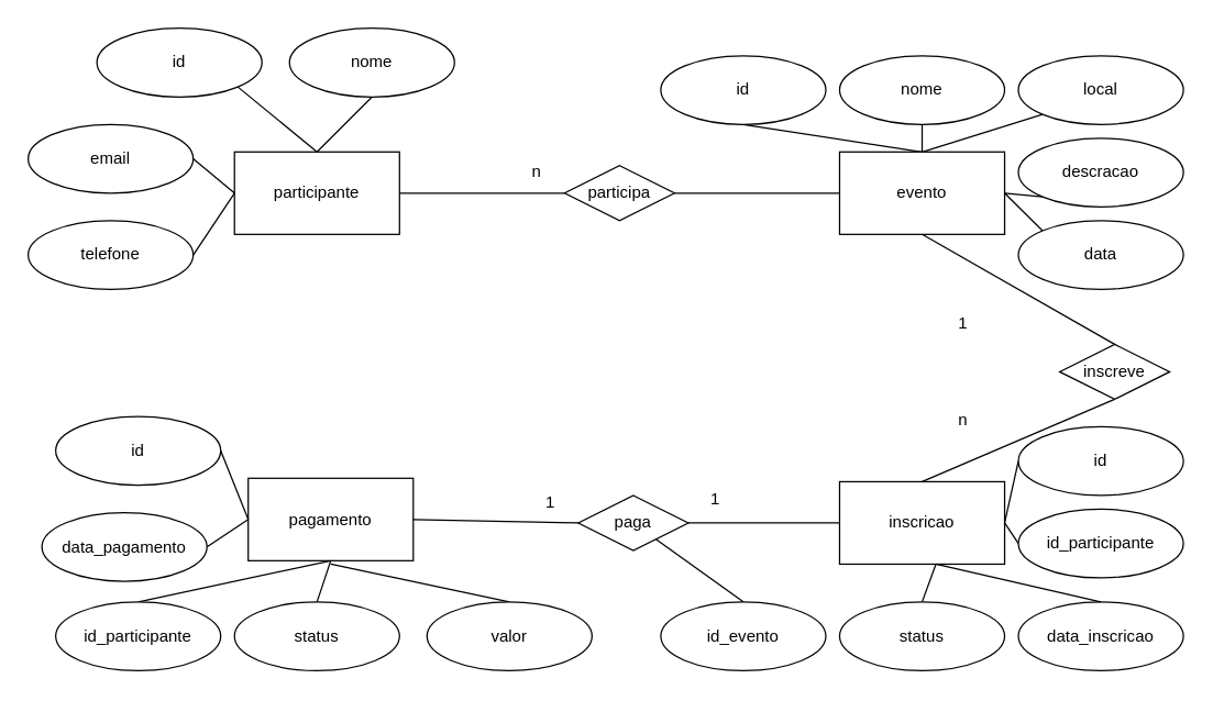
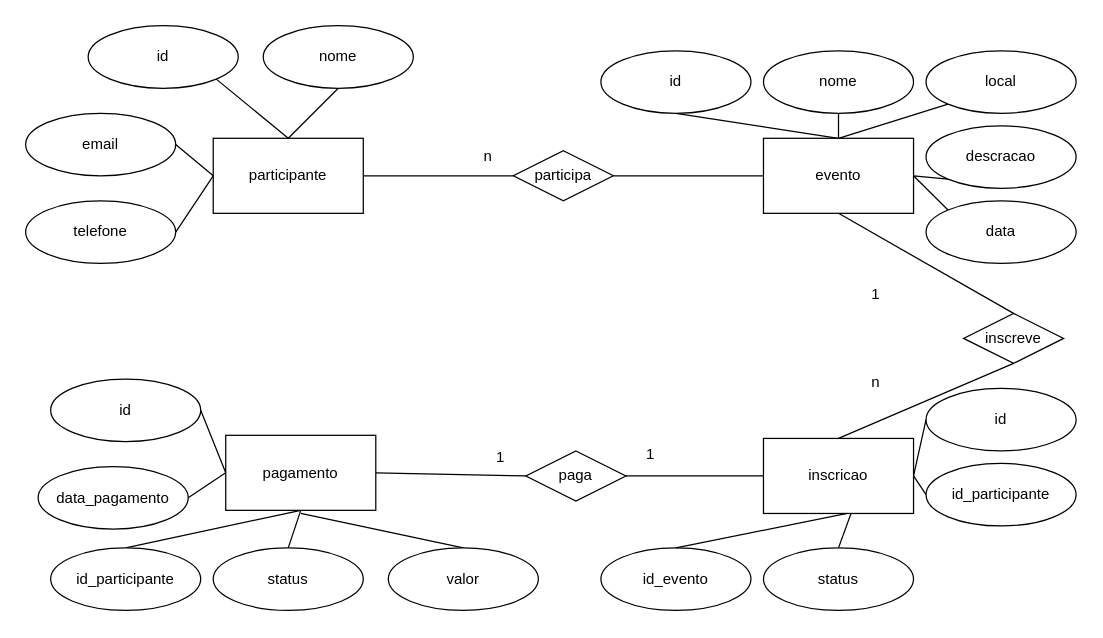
  <mxCell id="0" />
  <mxCell id="1" parent="0" />
  <mxCell id="2" style="edgeStyle=none;html=1;exitX=1;exitY=0.5;exitDx=0;exitDy=0;entryX=0;entryY=0.5;entryDx=0;entryDy=0;endArrow=none;endFill=0;" edge="1" parent="1" source="3" target="47"><mxGeometry relative="1" as="geometry" /></mxCell>
  <mxCell id="3" value="participante" style="rounded=0;whiteSpace=wrap;html=1;" vertex="1" parent="1"><mxGeometry x="170" y="110" width="120" height="60" as="geometry" /></mxCell>
  <mxCell id="4" style="edgeStyle=none;html=1;exitX=0.5;exitY=1;exitDx=0;exitDy=0;entryX=0.5;entryY=0;entryDx=0;entryDy=0;endArrow=none;endFill=0;" edge="1" parent="1" source="9" target="50"><mxGeometry relative="1" as="geometry" /></mxCell>
  <mxCell id="5" style="edgeStyle=none;html=1;exitX=0.5;exitY=0;exitDx=0;exitDy=0;entryX=0.5;entryY=1;entryDx=0;entryDy=0;endArrow=none;endFill=0;" edge="1" parent="1" source="9" target="20"><mxGeometry relative="1" as="geometry" /></mxCell>
  <mxCell id="6" style="edgeStyle=none;html=1;exitX=0.5;exitY=0;exitDx=0;exitDy=0;entryX=0.5;entryY=1;entryDx=0;entryDy=0;endArrow=none;endFill=0;" edge="1" parent="1" source="9" target="18"><mxGeometry relative="1" as="geometry" /></mxCell>
  <mxCell id="7" style="edgeStyle=none;html=1;exitX=0.5;exitY=0;exitDx=0;exitDy=0;entryX=0;entryY=1;entryDx=0;entryDy=0;endArrow=none;endFill=0;" edge="1" parent="1" source="9" target="19"><mxGeometry relative="1" as="geometry" /></mxCell>
  <mxCell id="8" style="edgeStyle=none;html=1;exitX=1;exitY=0.5;exitDx=0;exitDy=0;entryX=0;entryY=1;entryDx=0;entryDy=0;endArrow=none;endFill=0;" edge="1" parent="1" source="9" target="23"><mxGeometry relative="1" as="geometry" /></mxCell>
  <mxCell id="9" value="evento" style="rounded=0;whiteSpace=wrap;html=1;" vertex="1" parent="1"><mxGeometry x="610" y="110" width="120" height="60" as="geometry" /></mxCell>
  <mxCell id="10" style="edgeStyle=none;html=1;exitX=1;exitY=1;exitDx=0;exitDy=0;entryX=0.5;entryY=0;entryDx=0;entryDy=0;endArrow=none;endFill=0;" edge="1" parent="1" source="11" target="3"><mxGeometry relative="1" as="geometry" /></mxCell>
  <mxCell id="11" value="id" style="ellipse;whiteSpace=wrap;html=1;" vertex="1" parent="1"><mxGeometry x="70" y="20" width="120" height="50" as="geometry" /></mxCell>
  <mxCell id="12" style="edgeStyle=none;html=1;exitX=0.5;exitY=1;exitDx=0;exitDy=0;endArrow=none;endFill=0;" edge="1" parent="1" source="13"><mxGeometry relative="1" as="geometry"><mxPoint x="230" y="110" as="targetPoint" /></mxGeometry></mxCell>
  <mxCell id="13" value="nome" style="ellipse;whiteSpace=wrap;html=1;" vertex="1" parent="1"><mxGeometry x="210" y="20" width="120" height="50" as="geometry" /></mxCell>
  <mxCell id="14" style="edgeStyle=none;html=1;exitX=1;exitY=0.5;exitDx=0;exitDy=0;entryX=0;entryY=0.5;entryDx=0;entryDy=0;endArrow=none;endFill=0;" edge="1" parent="1" source="15" target="3"><mxGeometry relative="1" as="geometry" /></mxCell>
  <mxCell id="15" value="telefone" style="ellipse;whiteSpace=wrap;html=1;" vertex="1" parent="1"><mxGeometry x="20" y="160" width="120" height="50" as="geometry" /></mxCell>
  <mxCell id="16" style="edgeStyle=none;html=1;exitX=1;exitY=0.5;exitDx=0;exitDy=0;endArrow=none;endFill=0;" edge="1" parent="1" source="17"><mxGeometry relative="1" as="geometry"><mxPoint x="170" y="140" as="targetPoint" /></mxGeometry></mxCell>
  <mxCell id="17" value="email" style="ellipse;whiteSpace=wrap;html=1;" vertex="1" parent="1"><mxGeometry x="20" y="90" width="120" height="50" as="geometry" /></mxCell>
  <mxCell id="18" value="nome" style="ellipse;whiteSpace=wrap;html=1;" vertex="1" parent="1"><mxGeometry x="610" y="40" width="120" height="50" as="geometry" /></mxCell>
  <mxCell id="19" value="local" style="ellipse;whiteSpace=wrap;html=1;" vertex="1" parent="1"><mxGeometry x="740" y="40" width="120" height="50" as="geometry" /></mxCell>
  <mxCell id="20" value="id" style="ellipse;whiteSpace=wrap;html=1;" vertex="1" parent="1"><mxGeometry x="480" y="40" width="120" height="50" as="geometry" /></mxCell>
  <mxCell id="21" style="edgeStyle=none;html=1;exitX=0;exitY=0;exitDx=0;exitDy=0;endArrow=none;endFill=0;" edge="1" parent="1" source="22"><mxGeometry relative="1" as="geometry"><mxPoint x="730" y="140" as="targetPoint" /></mxGeometry></mxCell>
  <mxCell id="22" value="data" style="ellipse;whiteSpace=wrap;html=1;" vertex="1" parent="1"><mxGeometry x="740" y="160" width="120" height="50" as="geometry" /></mxCell>
  <mxCell id="23" value="descracao" style="ellipse;whiteSpace=wrap;html=1;" vertex="1" parent="1"><mxGeometry x="740" y="100" width="120" height="50" as="geometry" /></mxCell>
  <mxCell id="24" style="edgeStyle=none;html=1;exitX=0.5;exitY=0;exitDx=0;exitDy=0;entryX=0.5;entryY=1;entryDx=0;entryDy=0;endArrow=none;endFill=0;" edge="1" parent="1" source="27" target="50"><mxGeometry relative="1" as="geometry" /></mxCell>
  <mxCell id="25" style="edgeStyle=none;html=1;exitX=0;exitY=0.5;exitDx=0;exitDy=0;entryX=1;entryY=0.5;entryDx=0;entryDy=0;endArrow=none;endFill=0;" edge="1" parent="1" source="27" target="49"><mxGeometry relative="1" as="geometry" /></mxCell>
  <mxCell id="26" style="edgeStyle=none;html=1;exitX=1;exitY=0.5;exitDx=0;exitDy=0;entryX=0;entryY=0.5;entryDx=0;entryDy=0;endArrow=none;endFill=0;" edge="1" parent="1" source="27" target="32"><mxGeometry relative="1" as="geometry" /></mxCell>
  <mxCell id="27" value="inscricao" style="rounded=0;whiteSpace=wrap;html=1;" vertex="1" parent="1"><mxGeometry x="610" y="350" width="120" height="60" as="geometry" /></mxCell>
  <mxCell id="28" style="edgeStyle=none;html=1;exitX=0.5;exitY=0;exitDx=0;exitDy=0;endArrow=none;endFill=0;" edge="1" parent="1" source="29"><mxGeometry relative="1" as="geometry"><mxPoint x="680" y="410" as="targetPoint" /></mxGeometry></mxCell>
  <mxCell id="29" value="status" style="ellipse;whiteSpace=wrap;html=1;" vertex="1" parent="1"><mxGeometry x="610" y="437.5" width="120" height="50" as="geometry" /></mxCell>
- <mxCell id="30" value="data_inscricao" style="ellipse;whiteSpace=wrap;html=1;" vertex="1" parent="1"><mxGeometry x="740" y="437.5" width="120" height="50" as="geometry" /></mxCell>
  <mxCell id="31" value="id_evento" style="ellipse;whiteSpace=wrap;html=1;" vertex="1" parent="1"><mxGeometry x="480" y="437.5" width="120" height="50" as="geometry" /></mxCell>
  <mxCell id="32" value="id_participante" style="ellipse;whiteSpace=wrap;html=1;" vertex="1" parent="1"><mxGeometry x="740" y="370" width="120" height="50" as="geometry" /></mxCell>
  <mxCell id="33" style="edgeStyle=none;html=1;exitX=0;exitY=0.5;exitDx=0;exitDy=0;entryX=1;entryY=0.5;entryDx=0;entryDy=0;endArrow=none;endFill=0;" edge="1" parent="1" source="34" target="27"><mxGeometry relative="1" as="geometry" /></mxCell>
  <mxCell id="34" value="id" style="ellipse;whiteSpace=wrap;html=1;" vertex="1" parent="1"><mxGeometry x="740" y="310" width="120" height="50" as="geometry" /></mxCell>
  <mxCell id="35" style="edgeStyle=none;html=1;exitX=0.5;exitY=1;exitDx=0;exitDy=0;entryX=0.5;entryY=0;entryDx=0;entryDy=0;endArrow=none;endFill=0;" edge="1" parent="1" source="36" target="37"><mxGeometry relative="1" as="geometry" /></mxCell>
  <mxCell id="36" value="pagamento" style="rounded=0;whiteSpace=wrap;html=1;" vertex="1" parent="1"><mxGeometry x="180" y="347.5" width="120" height="60" as="geometry" /></mxCell>
  <mxCell id="37" value="status" style="ellipse;whiteSpace=wrap;html=1;" vertex="1" parent="1"><mxGeometry x="170" y="437.5" width="120" height="50" as="geometry" /></mxCell>
  <mxCell id="38" style="edgeStyle=none;html=1;exitX=0.5;exitY=0;exitDx=0;exitDy=0;endArrow=none;endFill=0;" edge="1" parent="1" source="39"><mxGeometry relative="1" as="geometry"><mxPoint x="240" y="410" as="targetPoint" /></mxGeometry></mxCell>
  <mxCell id="39" value="valor" style="ellipse;whiteSpace=wrap;html=1;" vertex="1" parent="1"><mxGeometry x="310" y="437.5" width="120" height="50" as="geometry" /></mxCell>
  <mxCell id="40" style="edgeStyle=none;html=1;exitX=0.5;exitY=0;exitDx=0;exitDy=0;entryX=0.5;entryY=1;entryDx=0;entryDy=0;endArrow=none;endFill=0;" edge="1" parent="1" source="41" target="36"><mxGeometry relative="1" as="geometry" /></mxCell>
  <mxCell id="41" value="id_participante" style="ellipse;whiteSpace=wrap;html=1;" vertex="1" parent="1"><mxGeometry x="40" y="437.5" width="120" height="50" as="geometry" /></mxCell>
  <mxCell id="42" style="edgeStyle=none;html=1;exitX=1;exitY=0.5;exitDx=0;exitDy=0;entryX=0;entryY=0.5;entryDx=0;entryDy=0;endArrow=none;endFill=0;" edge="1" parent="1" source="43" target="36"><mxGeometry relative="1" as="geometry" /></mxCell>
  <mxCell id="43" value="data_pagamento" style="ellipse;whiteSpace=wrap;html=1;" vertex="1" parent="1"><mxGeometry x="30" y="372.5" width="120" height="50" as="geometry" /></mxCell>
  <mxCell id="44" style="edgeStyle=none;html=1;exitX=1;exitY=0.5;exitDx=0;exitDy=0;entryX=0;entryY=0.5;entryDx=0;entryDy=0;endArrow=none;endFill=0;" edge="1" parent="1" source="45" target="36"><mxGeometry relative="1" as="geometry" /></mxCell>
  <mxCell id="45" value="id" style="ellipse;whiteSpace=wrap;html=1;" vertex="1" parent="1"><mxGeometry x="40" y="302.5" width="120" height="50" as="geometry" /></mxCell>
  <mxCell id="46" style="edgeStyle=none;html=1;exitX=1;exitY=0.5;exitDx=0;exitDy=0;entryX=0;entryY=0.5;entryDx=0;entryDy=0;endArrow=none;endFill=0;" edge="1" parent="1" source="47" target="9"><mxGeometry relative="1" as="geometry" /></mxCell>
  <mxCell id="47" value="participa" style="rhombus;whiteSpace=wrap;html=1;" vertex="1" parent="1"><mxGeometry x="410" y="120" width="80" height="40" as="geometry" /></mxCell>
  <mxCell id="48" style="edgeStyle=none;html=1;exitX=0;exitY=0.5;exitDx=0;exitDy=0;entryX=1;entryY=0.5;entryDx=0;entryDy=0;endArrow=none;endFill=0;" edge="1" parent="1" source="49" target="36"><mxGeometry relative="1" as="geometry" /></mxCell>
  <mxCell id="49" value="paga" style="rhombus;whiteSpace=wrap;html=1;" vertex="1" parent="1"><mxGeometry x="420" y="360" width="80" height="40" as="geometry" /></mxCell>
  <mxCell id="50" value="inscreve" style="rhombus;whiteSpace=wrap;html=1;" vertex="1" parent="1"><mxGeometry x="770" y="250" width="80" height="40" as="geometry" /></mxCell>
- <mxCell id="51" style="edgeStyle=none;html=1;exitX=0.5;exitY=0;exitDx=0;exitDy=0;endArrow=none;endFill=0;" edge="1" parent="1" source="31" target="49"><mxGeometry relative="1" as="geometry" /></mxCell>
- <mxCell id="52" style="edgeStyle=none;html=1;exitX=0.5;exitY=0;exitDx=0;exitDy=0;entryX=0.583;entryY=1;entryDx=0;entryDy=0;entryPerimeter=0;endArrow=none;endFill=0;" edge="1" parent="1" source="30" target="27"><mxGeometry relative="1" as="geometry" /></mxCell>
+ <mxCell id="51" style="edgeStyle=none;html=1;exitX=0.5;exitY=0;exitDx=0;exitDy=0;entryX=0.558;entryY=1;entryDx=0;entryDy=0;entryPerimeter=0;endArrow=none;endFill=0;" edge="1" parent="1" source="31" target="27"><mxGeometry relative="1" as="geometry" /></mxCell>
  <mxCell id="53" value="1" style="text;html=1;align=center;verticalAlign=middle;whiteSpace=wrap;rounded=0;" vertex="1" parent="1"><mxGeometry x="370" y="350" width="60" height="30" as="geometry" /></mxCell>
  <mxCell id="54" value="n" style="text;html=1;align=center;verticalAlign=middle;whiteSpace=wrap;rounded=0;" vertex="1" parent="1"><mxGeometry x="360" y="110" width="60" height="30" as="geometry" /></mxCell>
  <mxCell id="55" value="1" style="text;html=1;align=center;verticalAlign=middle;whiteSpace=wrap;rounded=0;" vertex="1" parent="1"><mxGeometry x="490" y="347.5" width="60" height="30" as="geometry" /></mxCell>
  <mxCell id="56" value="1" style="text;html=1;align=center;verticalAlign=middle;whiteSpace=wrap;rounded=0;" vertex="1" parent="1"><mxGeometry x="670" y="220" width="60" height="30" as="geometry" /></mxCell>
  <mxCell id="57" value="n" style="text;html=1;align=center;verticalAlign=middle;whiteSpace=wrap;rounded=0;" vertex="1" parent="1"><mxGeometry x="670" y="290" width="60" height="30" as="geometry" /></mxCell>
